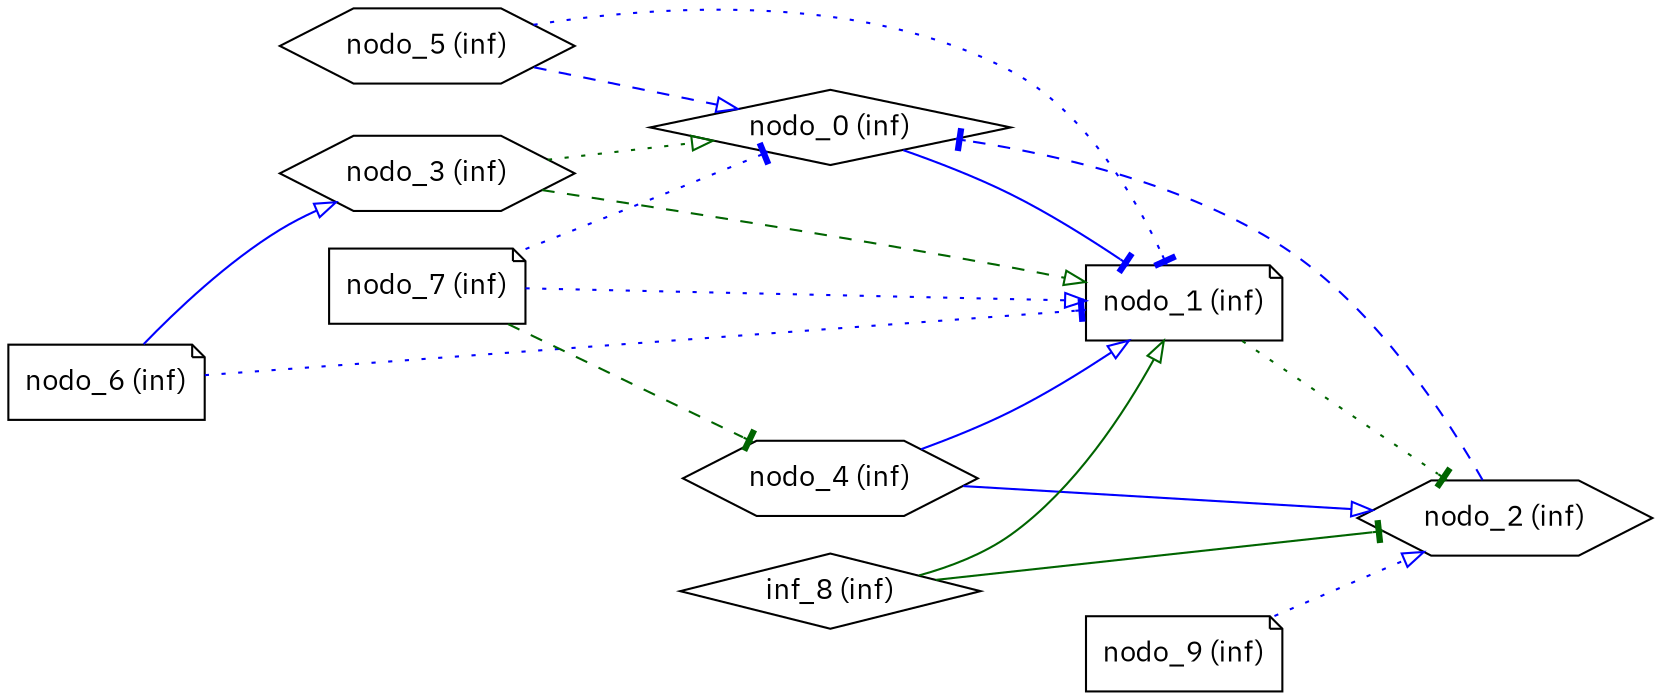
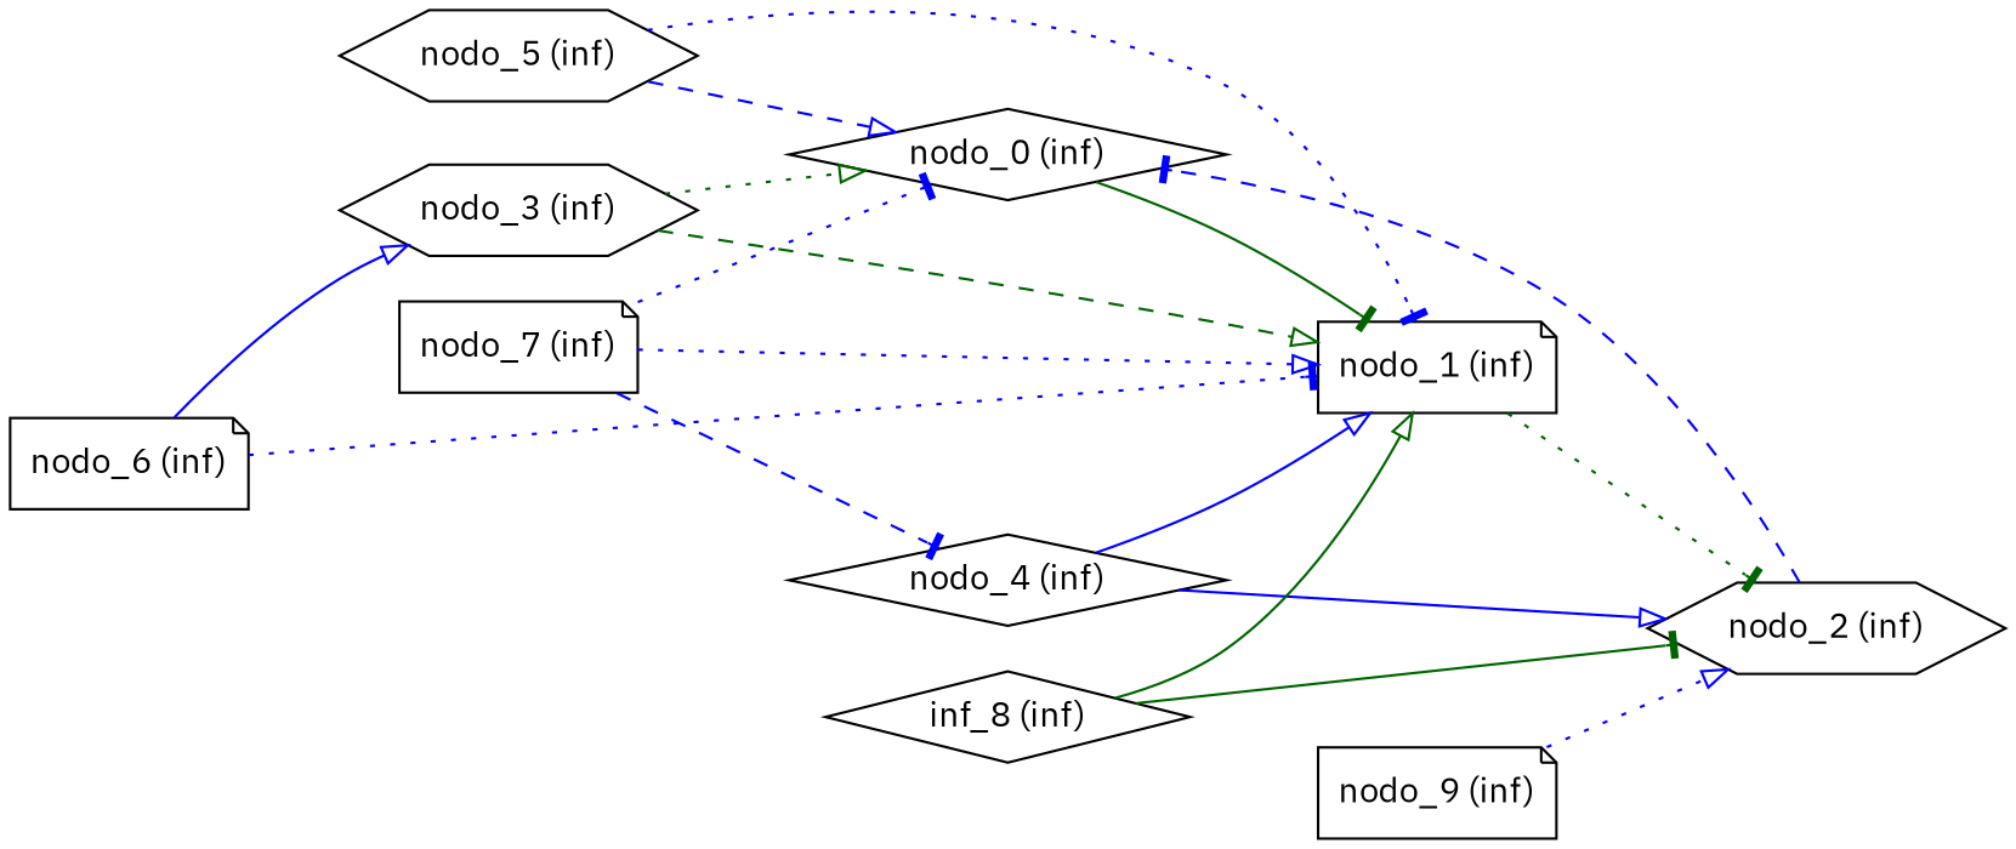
  digraph {
    fontname="IBM Plex Sans"
    rankdir=LR
    node [fontname="IBM Plex Sans" shape=note]
    edge [arrowhead=onormal color=blue fontname="IBM Plex Sans" style=dotted weight=22]
    "nodo_0 (inf)" [shape=diamond]
    "nodo_1 (inf)"
    "nodo_2 (inf)" [shape=hexagon]
    "nodo_3 (inf)" [shape=hexagon]
-   "nodo_4 (inf)" [shape=hexagon]
+   "nodo_4 (inf)" [shape=diamond]
    "nodo_5 (inf)" [shape=hexagon]
    "nodo_6 (inf)"
    "nodo_7 (inf)"
    n9 [label="inf_8 (inf)" shape=diamond]
    "nodo_9 (inf)"
-   "nodo_0 (inf)" -> "nodo_1 (inf)" [arrowhead=tee style=solid]
+   "nodo_0 (inf)" -> "nodo_1 (inf)" [arrowhead=tee color=darkgreen style=solid]
    "nodo_1 (inf)" -> "nodo_2 (inf)" [arrowhead=tee color=darkgreen]
    "nodo_2 (inf)" -> "nodo_0 (inf)" [arrowhead=tee style=dashed weight=10]
    "nodo_3 (inf)" -> "nodo_0 (inf)" [color=darkgreen weight=11]
    "nodo_3 (inf)" -> "nodo_1 (inf)" [color=darkgreen style=dashed weight=27]
    "nodo_4 (inf)" -> "nodo_1 (inf)" [style=solid weight=4]
    "nodo_4 (inf)" -> "nodo_2 (inf)" [style=solid weight=17]
    "nodo_5 (inf)" -> "nodo_0 (inf)" [style=dashed weight=24]
    "nodo_5 (inf)" -> "nodo_1 (inf)" [arrowhead=tee weight=24]
    "nodo_6 (inf)" -> "nodo_1 (inf)" [arrowhead=tee weight=26]
    "nodo_6 (inf)" -> "nodo_3 (inf)" [style=solid weight=11]
    "nodo_7 (inf)" -> "nodo_0 (inf)" [arrowhead=tee weight=27]
    "nodo_7 (inf)" -> "nodo_1 (inf)" [weight=26]
-   "nodo_7 (inf)" -> "nodo_4 (inf)" [arrowhead=tee color=darkgreen style=dashed weight=19]
+   "nodo_7 (inf)" -> "nodo_4 (inf)" [arrowhead=tee style=dashed weight=19]
    n9 -> "nodo_1 (inf)" [color=darkgreen style=solid weight=1]
    n9 -> "nodo_2 (inf)" [arrowhead=tee color=darkgreen style=solid weight=20]
    "nodo_9 (inf)" -> "nodo_2 (inf)" [weight=29]
  }
